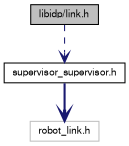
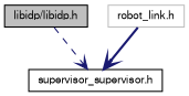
  digraph {
    node [color=black fillcolor=white fontname=FreeSans fontsize=10 shape=record style=filled]
    edge [arrowhead=vee color=midnightblue fontname=FreeSans fontsize=10 labelfontname=FreeSans labelfontsize=10]
-   n1 [fillcolor=grey75 fontcolor=black height=0.2 label="libidp/link.h" width=0.4]
+   n1 [fillcolor=grey75 fontcolor=black height=0.2 label="libidp/libidp.h" width=0.4]
    n2 [height=0.2 label="supervisor_supervisor.h" width=0.4]
    n3 [color=grey75 height=0.2 label="robot_link.h" width=0.4]
    n1 -> n2 [style=dashed]
-   n2 -> n3 [style=bold]
+   n3 -> n2 [style=bold]
  }
